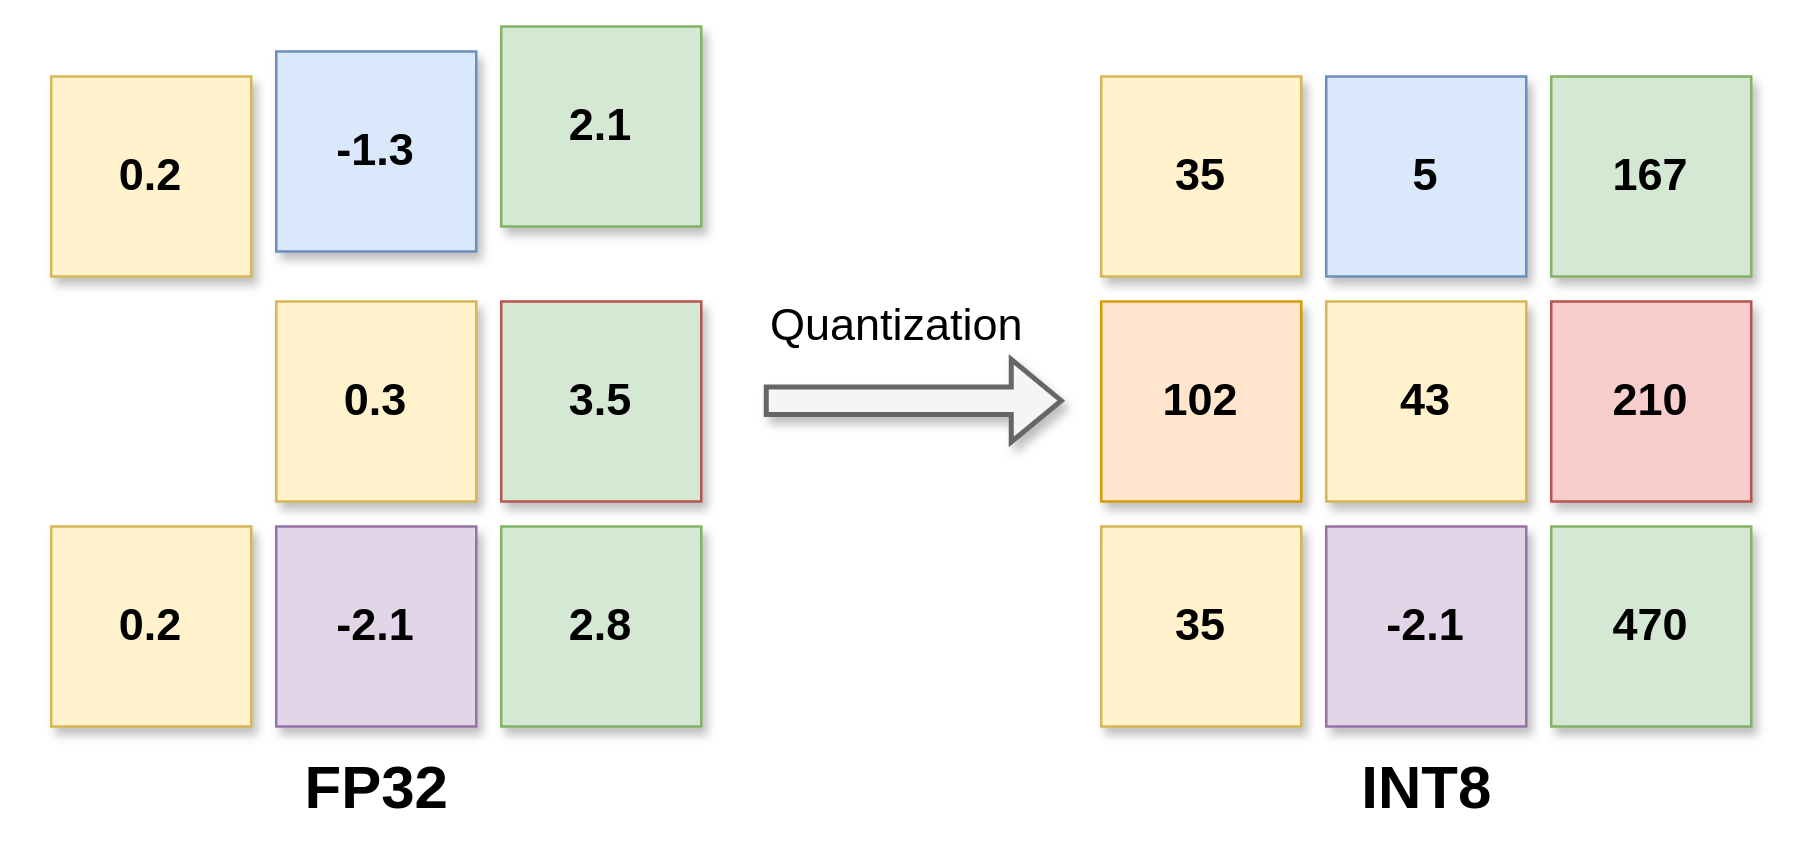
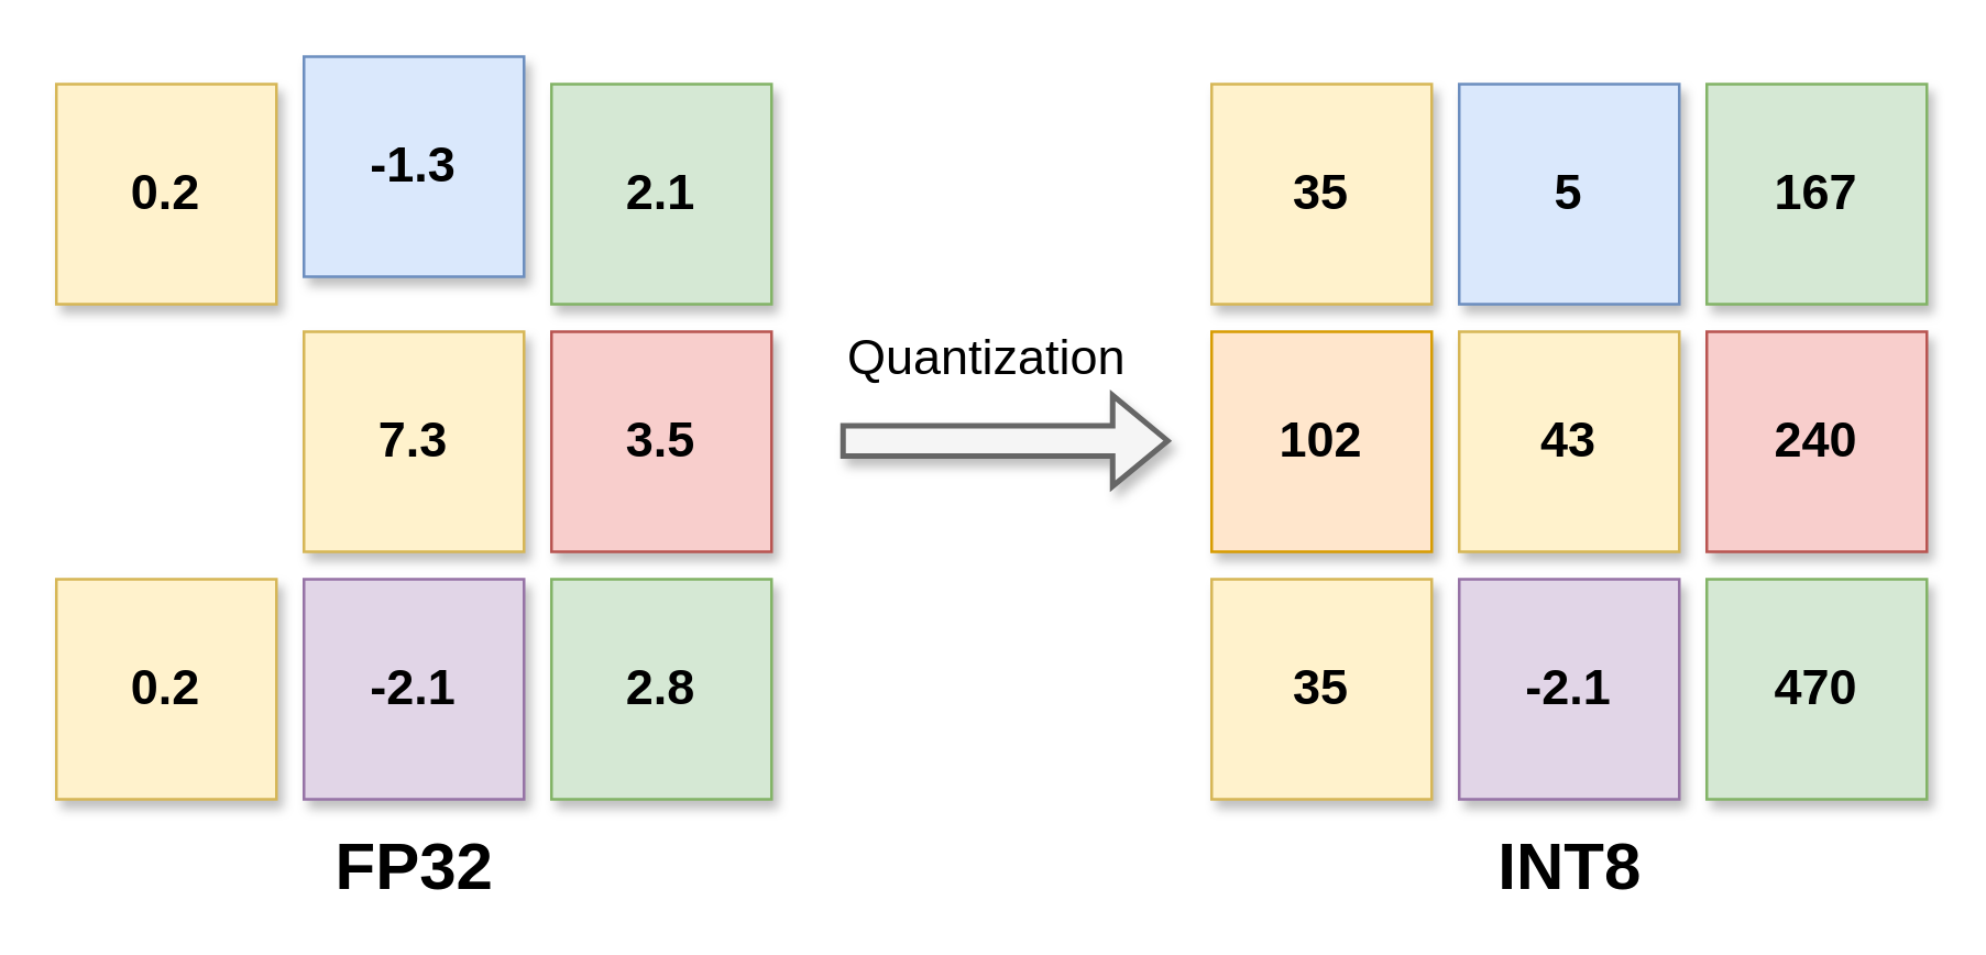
  <mxCell id="0" />
  <mxCell id="1" parent="0" />
  <mxCell id="2" value="&lt;b&gt;&lt;font style=&quot;font-size: 18px;&quot;&gt;0.2&lt;/font&gt;&lt;/b&gt;" style="whiteSpace=wrap;html=1;aspect=fixed;fillColor=#fff2cc;strokeColor=#d6b656;shadow=1;" vertex="1" parent="1"><mxGeometry x="20" y="30" width="80" height="80" as="geometry" /></mxCell>
  <mxCell id="3" value="&lt;b&gt;&lt;font style=&quot;font-size: 18px;&quot;&gt;-1.3&lt;/font&gt;&lt;/b&gt;" style="whiteSpace=wrap;html=1;aspect=fixed;fillColor=#dae8fc;strokeColor=#6c8ebf;shadow=1;" vertex="1" parent="1"><mxGeometry x="110" y="20" width="80" height="80" as="geometry" /></mxCell>
- <mxCell id="4" value="&lt;font style=&quot;font-size: 18px;&quot;&gt;&lt;b&gt;2.1&lt;/b&gt;&lt;/font&gt;" style="whiteSpace=wrap;html=1;aspect=fixed;fillColor=#d5e8d4;strokeColor=#82b366;shadow=1;" vertex="1" parent="1"><mxGeometry x="200" y="10" width="80" height="80" as="geometry" /></mxCell>
- <mxCell id="5" value="&lt;font style=&quot;font-size: 18px;&quot;&gt;&lt;b&gt;0.3&lt;/b&gt;&lt;/font&gt;" style="whiteSpace=wrap;html=1;aspect=fixed;fillColor=#fff2cc;strokeColor=#d6b656;shadow=1;" vertex="1" parent="1"><mxGeometry x="110" y="120" width="80" height="80" as="geometry" /></mxCell>
- <mxCell id="6" value="&lt;font style=&quot;font-size: 18px;&quot;&gt;&lt;b&gt;3.5&lt;/b&gt;&lt;/font&gt;" style="whiteSpace=wrap;html=1;aspect=fixed;fillColor=#d5e8d4;strokeColor=#b85450;shadow=1;" vertex="1" parent="1"><mxGeometry x="200" y="120" width="80" height="80" as="geometry" /></mxCell>
+ <mxCell id="4" value="&lt;font style=&quot;font-size: 18px;&quot;&gt;&lt;b&gt;2.1&lt;/b&gt;&lt;/font&gt;" style="whiteSpace=wrap;html=1;aspect=fixed;fillColor=#d5e8d4;strokeColor=#82b366;shadow=1;" vertex="1" parent="1"><mxGeometry x="200" y="30" width="80" height="80" as="geometry" /></mxCell>
+ <mxCell id="5" value="&lt;font style=&quot;font-size: 18px;&quot;&gt;&lt;b&gt;7.3&lt;/b&gt;&lt;/font&gt;" style="whiteSpace=wrap;html=1;aspect=fixed;fillColor=#fff2cc;strokeColor=#d6b656;shadow=1;" vertex="1" parent="1"><mxGeometry x="110" y="120" width="80" height="80" as="geometry" /></mxCell>
+ <mxCell id="6" value="&lt;font style=&quot;font-size: 18px;&quot;&gt;&lt;b&gt;3.5&lt;/b&gt;&lt;/font&gt;" style="whiteSpace=wrap;html=1;aspect=fixed;fillColor=#f8cecc;strokeColor=#b85450;shadow=1;" vertex="1" parent="1"><mxGeometry x="200" y="120" width="80" height="80" as="geometry" /></mxCell>
  <mxCell id="7" value="&lt;font style=&quot;font-size: 18px;&quot;&gt;&lt;b&gt;0.2&lt;/b&gt;&lt;/font&gt;" style="whiteSpace=wrap;html=1;aspect=fixed;fillColor=#fff2cc;strokeColor=#d6b656;shadow=1;" vertex="1" parent="1"><mxGeometry x="20" y="210" width="80" height="80" as="geometry" /></mxCell>
  <mxCell id="8" value="&lt;font style=&quot;font-size: 18px;&quot;&gt;&lt;b&gt;-2.1&lt;/b&gt;&lt;/font&gt;" style="whiteSpace=wrap;html=1;aspect=fixed;fillColor=#e1d5e7;strokeColor=#9673a6;shadow=1;" vertex="1" parent="1"><mxGeometry x="110" y="210" width="80" height="80" as="geometry" /></mxCell>
  <mxCell id="9" value="&lt;b&gt;&lt;font style=&quot;font-size: 18px;&quot;&gt;2.8&lt;/font&gt;&lt;/b&gt;" style="whiteSpace=wrap;html=1;aspect=fixed;fillColor=#d5e8d4;strokeColor=#82b366;shadow=1;" vertex="1" parent="1"><mxGeometry x="200" y="210" width="80" height="80" as="geometry" /></mxCell>
  <mxCell id="10" value="" style="shape=flexArrow;endArrow=classic;html=1;rounded=0;fillColor=#f5f5f5;strokeColor=#666666;strokeWidth=2;shadow=1;" edge="1" parent="1"><mxGeometry width="50" height="50" relative="1" as="geometry"><mxPoint x="305" y="159.66" as="sourcePoint" /><mxPoint x="425" y="159.66" as="targetPoint" /></mxGeometry></mxCell>
  <mxCell id="11" value="&lt;font style=&quot;font-size: 18px;&quot;&gt;Quantization&lt;/font&gt;" style="edgeLabel;html=1;align=center;verticalAlign=middle;resizable=0;points=[];" vertex="1" connectable="0" parent="10"><mxGeometry x="-0.198" relative="1" as="geometry"><mxPoint x="4" y="-30" as="offset" /></mxGeometry></mxCell>
  <mxCell id="12" value="&lt;b&gt;&lt;font style=&quot;font-size: 24px;&quot;&gt;FP32&lt;/font&gt;&lt;/b&gt;" style="text;html=1;align=center;verticalAlign=middle;resizable=0;points=[];autosize=1;strokeColor=none;fillColor=none;shadow=1;" vertex="1" parent="1"><mxGeometry x="115" y="305" width="70" height="20" as="geometry" /></mxCell>
  <mxCell id="13" value="&lt;b&gt;&lt;font style=&quot;font-size: 18px;&quot;&gt;35&lt;/font&gt;&lt;/b&gt;" style="whiteSpace=wrap;html=1;aspect=fixed;fillColor=#fff2cc;strokeColor=#d6b656;shadow=1;" vertex="1" parent="1"><mxGeometry x="440" y="30" width="80" height="80" as="geometry" /></mxCell>
  <mxCell id="14" value="&lt;b&gt;&lt;font style=&quot;font-size: 18px;&quot;&gt;5&lt;/font&gt;&lt;/b&gt;" style="whiteSpace=wrap;html=1;aspect=fixed;fillColor=#dae8fc;strokeColor=#6c8ebf;shadow=1;" vertex="1" parent="1"><mxGeometry x="530" y="30" width="80" height="80" as="geometry" /></mxCell>
  <mxCell id="15" value="&lt;font style=&quot;font-size: 18px;&quot;&gt;&lt;b&gt;167&lt;/b&gt;&lt;/font&gt;" style="whiteSpace=wrap;html=1;aspect=fixed;fillColor=#d5e8d4;strokeColor=#82b366;shadow=1;" vertex="1" parent="1"><mxGeometry x="620" y="30" width="80" height="80" as="geometry" /></mxCell>
  <mxCell id="16" value="&lt;font style=&quot;font-size: 18px;&quot;&gt;&lt;b&gt;102&lt;/b&gt;&lt;/font&gt;" style="whiteSpace=wrap;html=1;aspect=fixed;fillColor=#ffe6cc;strokeColor=#d79b00;shadow=1;" vertex="1" parent="1"><mxGeometry x="440" y="120" width="80" height="80" as="geometry" /></mxCell>
  <mxCell id="17" value="&lt;font style=&quot;font-size: 18px;&quot;&gt;&lt;b&gt;43&lt;/b&gt;&lt;/font&gt;" style="whiteSpace=wrap;html=1;aspect=fixed;fillColor=#fff2cc;strokeColor=#d6b656;shadow=1;" vertex="1" parent="1"><mxGeometry x="530" y="120" width="80" height="80" as="geometry" /></mxCell>
- <mxCell id="18" value="&lt;font style=&quot;font-size: 18px;&quot;&gt;&lt;b&gt;210&lt;/b&gt;&lt;/font&gt;" style="whiteSpace=wrap;html=1;aspect=fixed;fillColor=#f8cecc;strokeColor=#b85450;shadow=1;" vertex="1" parent="1"><mxGeometry x="620" y="120" width="80" height="80" as="geometry" /></mxCell>
+ <mxCell id="18" value="&lt;font style=&quot;font-size: 18px;&quot;&gt;&lt;b&gt;240&lt;/b&gt;&lt;/font&gt;" style="whiteSpace=wrap;html=1;aspect=fixed;fillColor=#f8cecc;strokeColor=#b85450;shadow=1;" vertex="1" parent="1"><mxGeometry x="620" y="120" width="80" height="80" as="geometry" /></mxCell>
  <mxCell id="19" value="&lt;font style=&quot;font-size: 18px;&quot;&gt;&lt;b&gt;35&lt;/b&gt;&lt;/font&gt;" style="whiteSpace=wrap;html=1;aspect=fixed;fillColor=#fff2cc;strokeColor=#d6b656;shadow=1;" vertex="1" parent="1"><mxGeometry x="440" y="210" width="80" height="80" as="geometry" /></mxCell>
  <mxCell id="20" value="&lt;font style=&quot;font-size: 18px;&quot;&gt;&lt;b&gt;-2.1&lt;/b&gt;&lt;/font&gt;" style="whiteSpace=wrap;html=1;aspect=fixed;fillColor=#e1d5e7;strokeColor=#9673a6;shadow=1;" vertex="1" parent="1"><mxGeometry x="530" y="210" width="80" height="80" as="geometry" /></mxCell>
  <mxCell id="21" value="&lt;b&gt;&lt;font style=&quot;font-size: 18px;&quot;&gt;470&lt;/font&gt;&lt;/b&gt;" style="whiteSpace=wrap;html=1;aspect=fixed;fillColor=#d5e8d4;strokeColor=#82b366;shadow=1;" vertex="1" parent="1"><mxGeometry x="620" y="210" width="80" height="80" as="geometry" /></mxCell>
  <mxCell id="22" value="&lt;b&gt;&lt;font style=&quot;font-size: 24px;&quot;&gt;INT8&lt;/font&gt;&lt;/b&gt;" style="text;html=1;align=center;verticalAlign=middle;resizable=0;points=[];autosize=1;strokeColor=none;fillColor=none;shadow=1;" vertex="1" parent="1"><mxGeometry x="535" y="305" width="70" height="20" as="geometry" /></mxCell>
